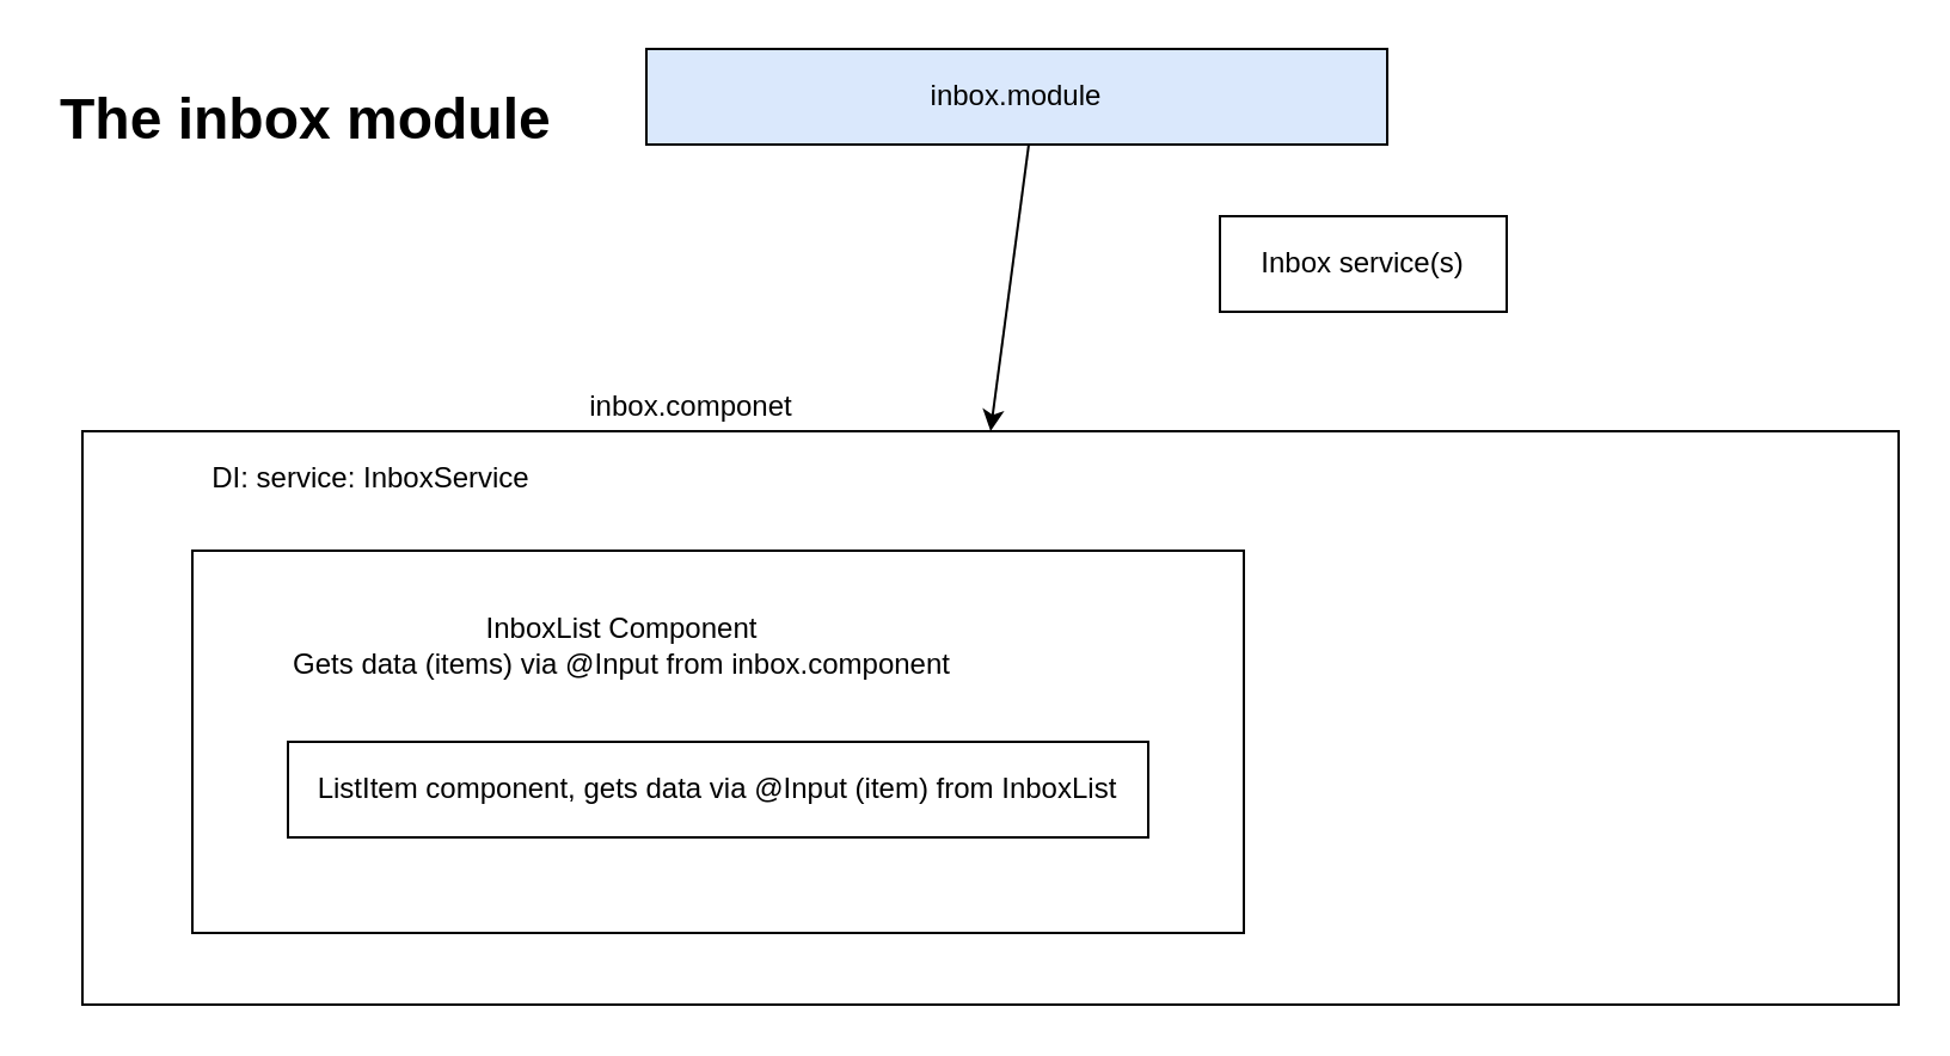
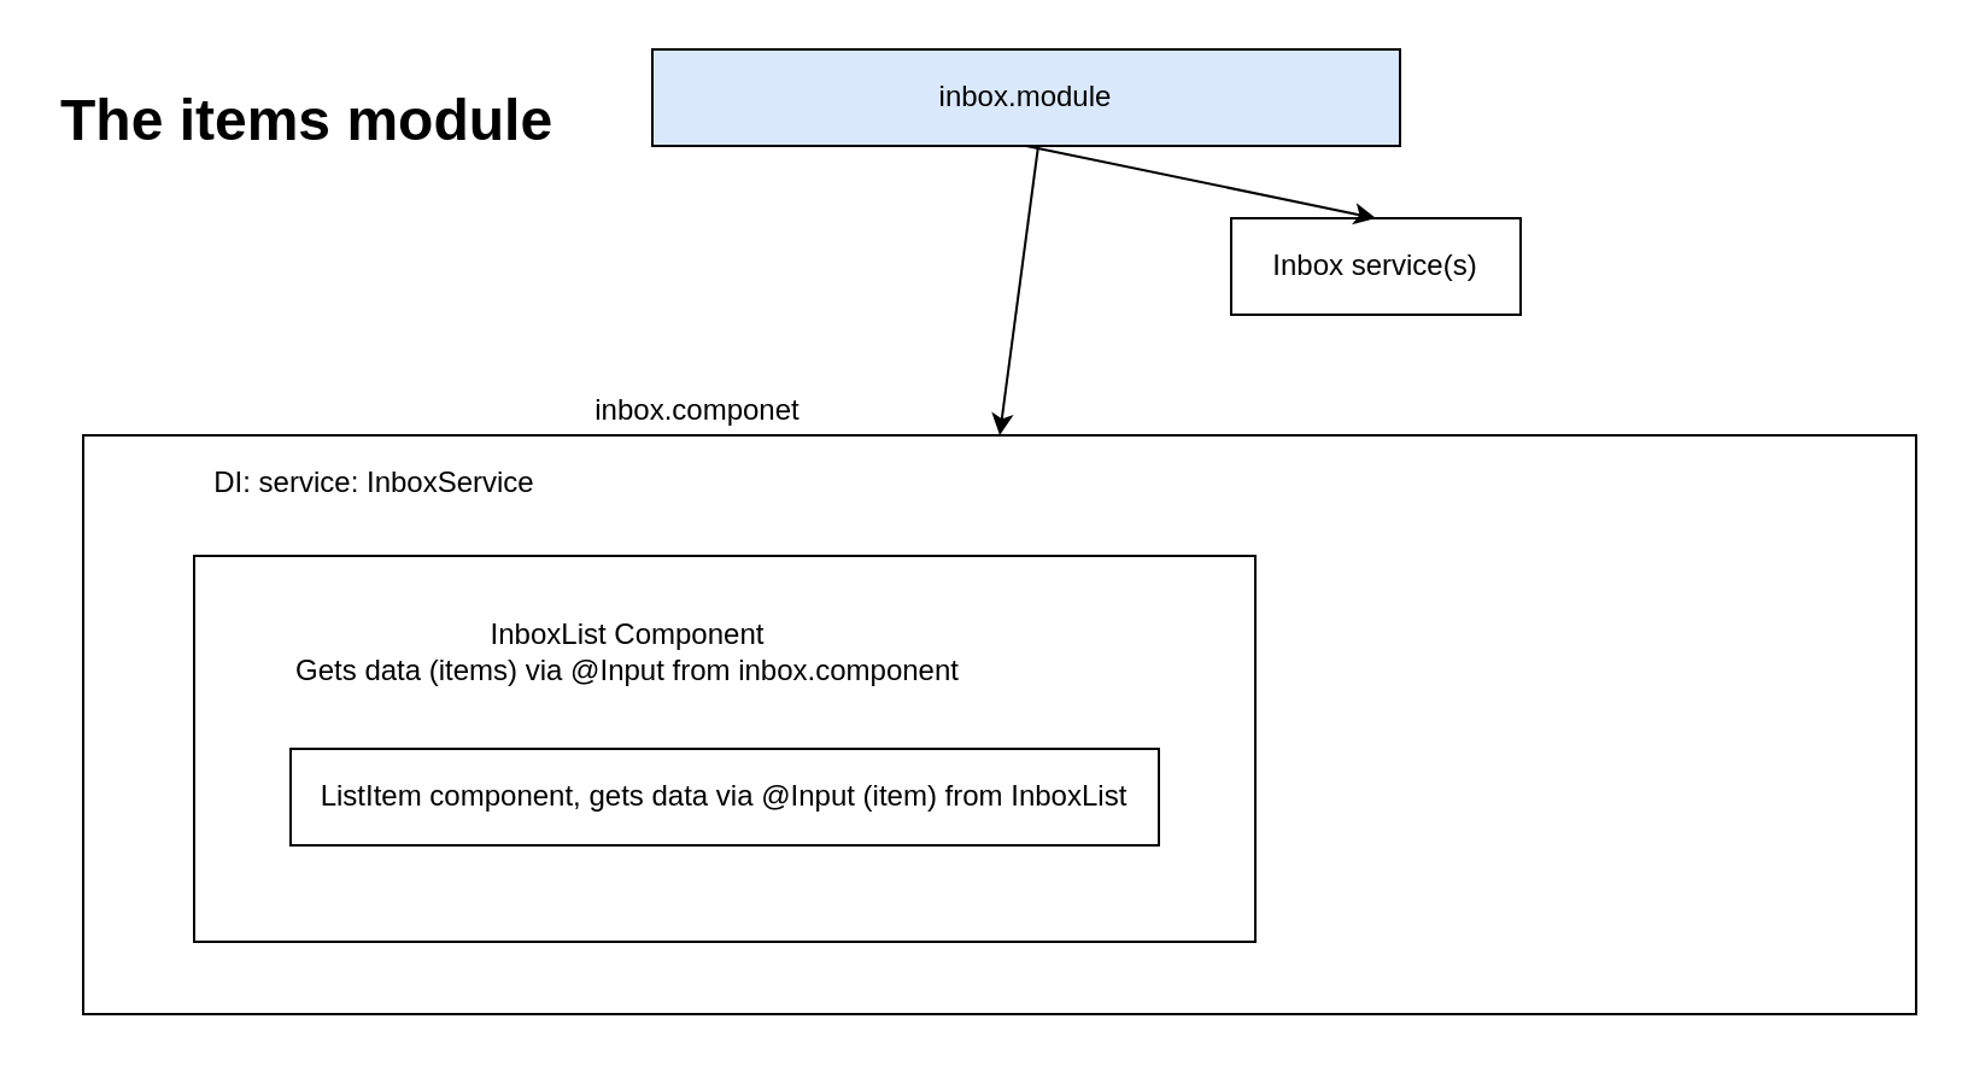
  <mxCell id="0" />
  <mxCell id="1" parent="0" />
- <mxCell id="2" value="&lt;h1&gt;The inbox module&lt;/h1&gt;" style="text;html=1;strokeColor=none;fillColor=none;spacing=5;spacingTop=-20;whiteSpace=wrap;overflow=hidden;rounded=0;" vertex="1" parent="1"><mxGeometry x="20" y="30" width="220" height="200" as="geometry" /></mxCell>
+ <mxCell id="2" value="&lt;h1&gt;The items module&lt;/h1&gt;" style="text;html=1;strokeColor=none;fillColor=none;spacing=5;spacingTop=-20;whiteSpace=wrap;overflow=hidden;rounded=0;" vertex="1" parent="1"><mxGeometry x="20" y="30" width="220" height="200" as="geometry" /></mxCell>
  <mxCell id="3" value="inbox.module" style="rounded=0;whiteSpace=wrap;html=1;fillColor=#dae8fc;" vertex="1" parent="1"><mxGeometry x="270" y="20" width="310" height="40" as="geometry" /></mxCell>
  <mxCell id="4" value="" style="rounded=0;whiteSpace=wrap;html=1;" vertex="1" parent="1"><mxGeometry x="34" y="180" width="760" height="240" as="geometry" /></mxCell>
  <mxCell id="5" value="inbox.componet" style="text;html=1;strokeColor=none;fillColor=none;align=center;verticalAlign=middle;whiteSpace=wrap;rounded=0;" vertex="1" parent="1"><mxGeometry x="184" y="160" width="210" height="20" as="geometry" /></mxCell>
  <mxCell id="6" value="Inbox service(s)" style="rounded=0;whiteSpace=wrap;html=1;" vertex="1" parent="1"><mxGeometry x="510" y="90" width="120" height="40" as="geometry" /></mxCell>
+ <mxCell id="7" value="" style="endArrow=classic;html=1;exitX=0.5;exitY=1;exitDx=0;exitDy=0;entryX=0.5;entryY=0;entryDx=0;entryDy=0;" edge="1" parent="1" source="3" target="6"><mxGeometry width="50" height="50" relative="1" as="geometry"><mxPoint x="290" y="330" as="sourcePoint" /><mxPoint x="340" y="280" as="targetPoint" /></mxGeometry></mxCell>
  <mxCell id="8" value="DI: service: InboxService" style="text;html=1;strokeColor=none;fillColor=none;align=center;verticalAlign=middle;whiteSpace=wrap;rounded=0;" vertex="1" parent="1"><mxGeometry x="40" y="190" width="230" height="20" as="geometry" /></mxCell>
  <mxCell id="9" value="" style="endArrow=classic;html=1;entryX=0.5;entryY=0;entryDx=0;entryDy=0;" edge="1" parent="1" target="4"><mxGeometry width="50" height="50" relative="1" as="geometry"><mxPoint x="430" y="60" as="sourcePoint" /><mxPoint x="340" y="280" as="targetPoint" /></mxGeometry></mxCell>
  <mxCell id="10" value="" style="rounded=0;whiteSpace=wrap;html=1;" vertex="1" parent="1"><mxGeometry x="80" y="230" width="440" height="160" as="geometry" /></mxCell>
  <mxCell id="11" value="InboxList Component&lt;br&gt;Gets data (items) via @Input from inbox.component" style="text;html=1;strokeColor=none;fillColor=none;align=center;verticalAlign=middle;whiteSpace=wrap;rounded=0;" vertex="1" parent="1"><mxGeometry x="100" y="250" width="320" height="40" as="geometry" /></mxCell>
  <mxCell id="12" value="ListItem component, gets data via @Input (item) from InboxList" style="rounded=0;whiteSpace=wrap;html=1;" vertex="1" parent="1"><mxGeometry x="120" y="310" width="360" height="40" as="geometry" /></mxCell>
